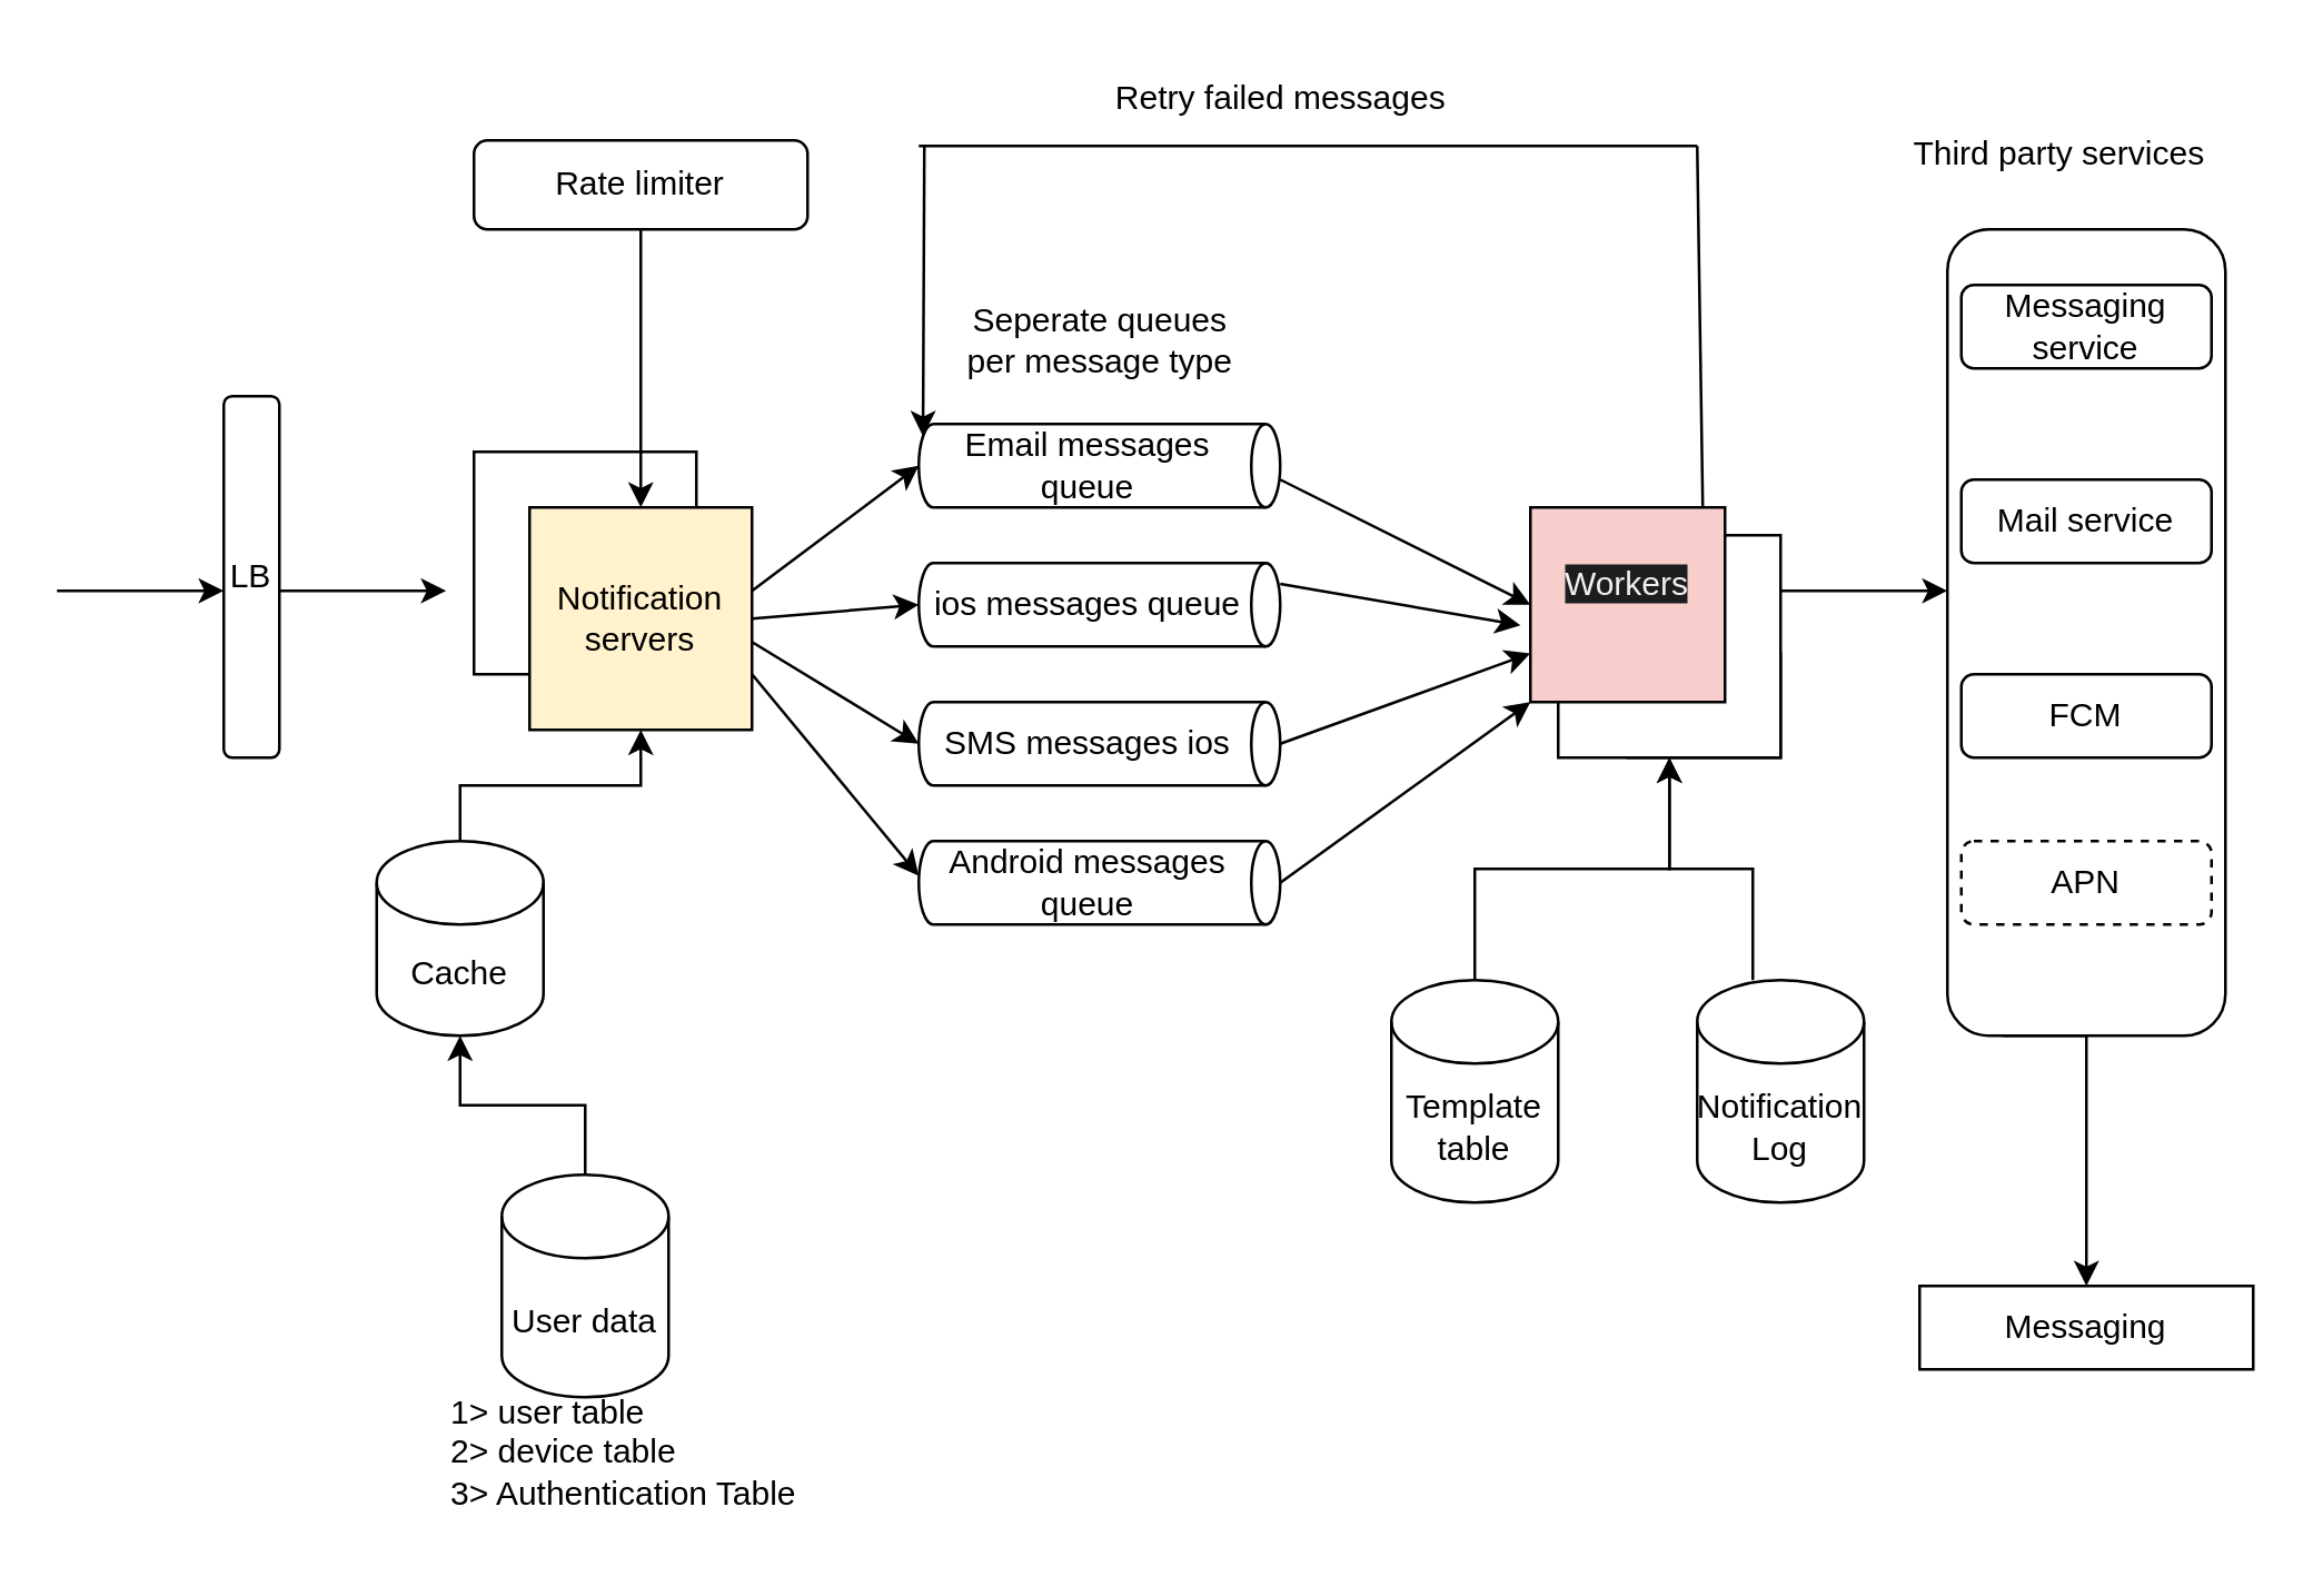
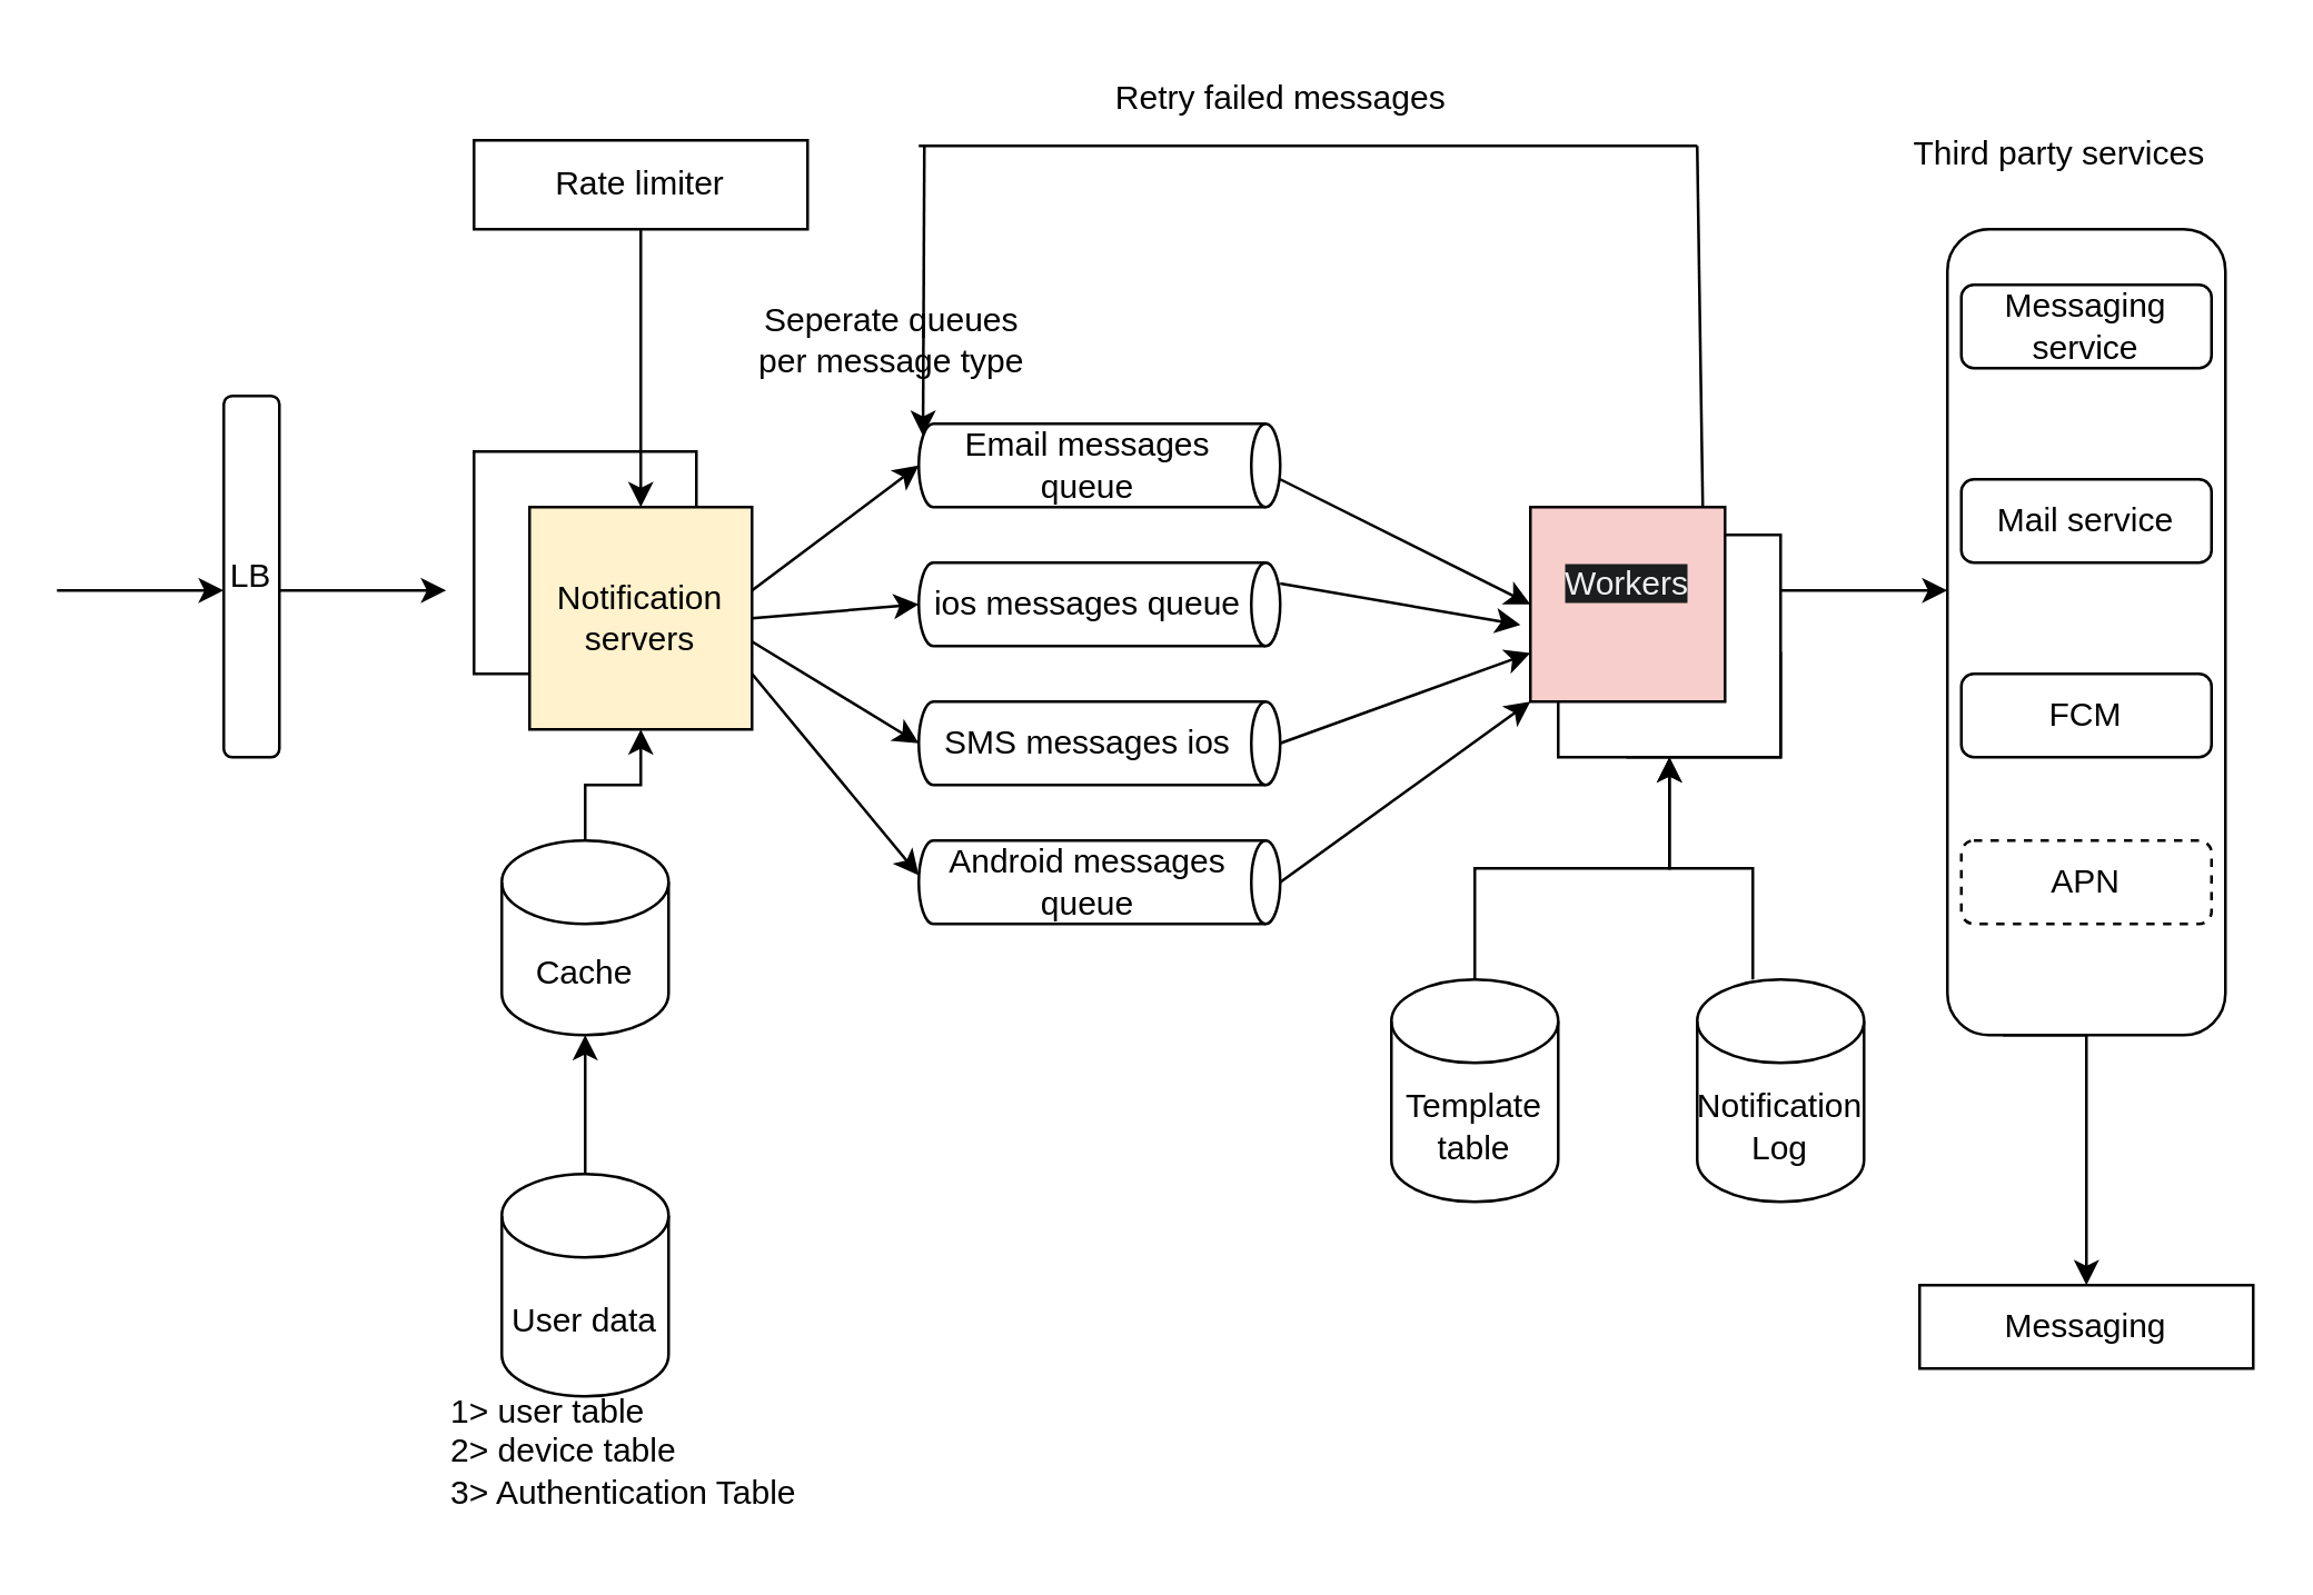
  <mxCell id="0" />
  <mxCell id="1" parent="0" />
  <mxCell id="2" value="LB" style="rounded=1;whiteSpace=wrap;html=1;direction=south;" parent="1" vertex="1"><mxGeometry x="80" y="142" width="20" height="130" as="geometry" /></mxCell>
  <mxCell id="3" value="" style="endArrow=classic;html=1;rounded=0;" parent="1" edge="1"><mxGeometry width="50" height="50" relative="1" as="geometry"><mxPoint x="20" y="212" as="sourcePoint" /><mxPoint x="80" y="212" as="targetPoint" /></mxGeometry></mxCell>
  <mxCell id="4" value="" style="endArrow=classic;html=1;rounded=0;" parent="1" edge="1"><mxGeometry width="50" height="50" relative="1" as="geometry"><mxPoint x="100" y="212" as="sourcePoint" /><mxPoint x="160" y="212" as="targetPoint" /></mxGeometry></mxCell>
  <mxCell id="5" value="" style="whiteSpace=wrap;html=1;aspect=fixed;" parent="1" vertex="1"><mxGeometry x="170" y="162" width="80" height="80" as="geometry" /></mxCell>
  <mxCell id="6" value="&lt;div&gt;Notification&lt;/div&gt;&lt;div&gt;servers&lt;/div&gt;" style="whiteSpace=wrap;html=1;aspect=fixed;fillColor=#fff2cc;" parent="1" vertex="1"><mxGeometry x="190" y="182" width="80" height="80" as="geometry" /></mxCell>
  <mxCell id="7" value="" style="endArrow=classic;html=1;rounded=0;entryX=0.5;entryY=1;entryDx=0;entryDy=0;entryPerimeter=0;" parent="1" target="11" edge="1"><mxGeometry width="50" height="50" relative="1" as="geometry"><mxPoint x="270" y="212" as="sourcePoint" /><mxPoint x="330" y="212" as="targetPoint" /></mxGeometry></mxCell>
  <mxCell id="8" value="" style="edgeStyle=orthogonalEdgeStyle;rounded=0;orthogonalLoop=1;jettySize=auto;html=1;" parent="1" source="9" target="31" edge="1"><mxGeometry relative="1" as="geometry" /></mxCell>
  <mxCell id="9" value="User data" style="shape=cylinder3;whiteSpace=wrap;html=1;boundedLbl=1;backgroundOutline=1;size=15;" parent="1" vertex="1"><mxGeometry x="180" y="422" width="60" height="80" as="geometry" /></mxCell>
  <mxCell id="10" value="1&amp;gt; user table&lt;div&gt;2&amp;gt; device table&lt;/div&gt;&lt;div&gt;3&amp;gt; Authentication Table&lt;/div&gt;" style="text;html=1;align=left;verticalAlign=middle;resizable=0;points=[];autosize=1;strokeColor=none;fillColor=none;" parent="1" vertex="1"><mxGeometry x="160" y="492" width="150" height="60" as="geometry" /></mxCell>
  <mxCell id="11" value="Email messages queue" style="shape=cylinder3;whiteSpace=wrap;html=1;boundedLbl=1;backgroundOutline=1;size=5.2;direction=south;" parent="1" vertex="1"><mxGeometry x="330" y="152" width="130" height="30" as="geometry" /></mxCell>
  <mxCell id="12" style="edgeStyle=orthogonalEdgeStyle;rounded=0;orthogonalLoop=1;jettySize=auto;html=1;exitX=1;exitY=0.75;exitDx=0;exitDy=0;" parent="1" source="44" target="44" edge="1"><mxGeometry relative="1" as="geometry" /></mxCell>
  <mxCell id="13" value="" style="edgeStyle=orthogonalEdgeStyle;rounded=0;orthogonalLoop=1;jettySize=auto;html=1;" parent="1" source="15" target="14" edge="1"><mxGeometry relative="1" as="geometry"><Array as="points"><mxPoint x="630" y="312" /><mxPoint x="600" y="312" /></Array></mxGeometry></mxCell>
  <mxCell id="14" value="" style="whiteSpace=wrap;html=1;aspect=fixed;" parent="1" vertex="1"><mxGeometry x="560" y="192" width="80" height="80" as="geometry" /></mxCell>
  <mxCell id="15" value="Notification Log" style="shape=cylinder3;whiteSpace=wrap;html=1;boundedLbl=1;backgroundOutline=1;size=15;" parent="1" vertex="1"><mxGeometry x="610" y="352" width="60" height="80" as="geometry" /></mxCell>
  <mxCell id="16" value="" style="edgeStyle=orthogonalEdgeStyle;rounded=0;orthogonalLoop=1;jettySize=auto;html=1;" parent="1" source="17" target="14" edge="1"><mxGeometry relative="1" as="geometry" /></mxCell>
  <mxCell id="17" value="Template&lt;div&gt;table&lt;/div&gt;" style="shape=cylinder3;whiteSpace=wrap;html=1;boundedLbl=1;backgroundOutline=1;size=15;" parent="1" vertex="1"><mxGeometry x="500" y="352" width="60" height="80" as="geometry" /></mxCell>
  <mxCell id="18" value="" style="endArrow=classic;html=1;rounded=0;" parent="1" edge="1"><mxGeometry width="50" height="50" relative="1" as="geometry"><mxPoint x="640" y="212" as="sourcePoint" /><mxPoint x="700" y="212" as="targetPoint" /><Array as="points"><mxPoint x="670" y="212" /></Array></mxGeometry></mxCell>
  <mxCell id="19" value="" style="rounded=1;whiteSpace=wrap;html=1;direction=south;" parent="1" vertex="1"><mxGeometry x="700" y="82" width="100" height="290" as="geometry" /></mxCell>
  <mxCell id="20" value="Messaging service" style="rounded=1;whiteSpace=wrap;html=1;" parent="1" vertex="1"><mxGeometry x="705" y="102" width="90" height="30" as="geometry" /></mxCell>
  <mxCell id="21" value="Mail service" style="rounded=1;whiteSpace=wrap;html=1;" parent="1" vertex="1"><mxGeometry x="705" y="172" width="90" height="30" as="geometry" /></mxCell>
  <mxCell id="22" value="" style="endArrow=classic;html=1;rounded=0;" parent="1" edge="1"><mxGeometry width="50" height="50" relative="1" as="geometry"><mxPoint x="720" y="372" as="sourcePoint" /><mxPoint x="750" y="462" as="targetPoint" /><Array as="points"><mxPoint x="750" y="372" /></Array></mxGeometry></mxCell>
  <mxCell id="23" value="Third party services" style="text;html=1;align=center;verticalAlign=middle;resizable=0;points=[];autosize=1;strokeColor=none;fillColor=none;" parent="1" vertex="1"><mxGeometry x="675" y="40" width="130" height="30" as="geometry" /></mxCell>
  <mxCell id="24" value="FCM" style="rounded=1;whiteSpace=wrap;html=1;" parent="1" vertex="1"><mxGeometry x="705" y="242" width="90" height="30" as="geometry" /></mxCell>
  <mxCell id="25" value="APN" style="rounded=1;whiteSpace=wrap;html=1;dashed=1;" parent="1" vertex="1"><mxGeometry x="705" y="302" width="90" height="30" as="geometry" /></mxCell>
  <mxCell id="26" value="ios messages queue" style="shape=cylinder3;whiteSpace=wrap;html=1;boundedLbl=1;backgroundOutline=1;size=5.2;direction=south;" parent="1" vertex="1"><mxGeometry x="330" y="202" width="130" height="30" as="geometry" /></mxCell>
  <mxCell id="27" value="SMS messages ios" style="shape=cylinder3;whiteSpace=wrap;html=1;boundedLbl=1;backgroundOutline=1;size=5.2;direction=south;" parent="1" vertex="1"><mxGeometry x="330" y="252" width="130" height="30" as="geometry" /></mxCell>
- <mxCell id="28" value="Seperate queues&lt;div&gt;per message type&lt;/div&gt;" style="text;html=1;align=center;verticalAlign=middle;resizable=0;points=[];autosize=1;strokeColor=none;fillColor=none;" parent="1" vertex="1"><mxGeometry x="335" y="102" width="120" height="40" as="geometry" /></mxCell>
+ <mxCell id="28" value="Seperate queues&lt;div&gt;per message type&lt;/div&gt;" style="text;html=1;align=center;verticalAlign=middle;resizable=0;points=[];autosize=1;strokeColor=none;fillColor=none;" parent="1" vertex="1"><mxGeometry x="260" y="102" width="120" height="40" as="geometry" /></mxCell>
  <mxCell id="29" value="Android messages queue" style="shape=cylinder3;whiteSpace=wrap;html=1;boundedLbl=1;backgroundOutline=1;size=5.2;direction=south;" parent="1" vertex="1"><mxGeometry x="330" y="302" width="130" height="30" as="geometry" /></mxCell>
  <mxCell id="30" value="" style="edgeStyle=orthogonalEdgeStyle;rounded=0;orthogonalLoop=1;jettySize=auto;html=1;" parent="1" source="31" target="6" edge="1"><mxGeometry relative="1" as="geometry" /></mxCell>
- <mxCell id="31" value="Cache" style="shape=cylinder3;whiteSpace=wrap;html=1;boundedLbl=1;backgroundOutline=1;size=15;" parent="1" vertex="1"><mxGeometry x="135" y="302" width="60" height="70" as="geometry" /></mxCell>
+ <mxCell id="31" value="Cache" style="shape=cylinder3;whiteSpace=wrap;html=1;boundedLbl=1;backgroundOutline=1;size=15;" parent="1" vertex="1"><mxGeometry x="180" y="302" width="60" height="70" as="geometry" /></mxCell>
  <mxCell id="32" value="Messaging" style="rounded=0;whiteSpace=wrap;html=1;" parent="1" vertex="1"><mxGeometry x="690" y="462" width="120" height="30" as="geometry" /></mxCell>
  <mxCell id="33" value="" style="endArrow=classic;html=1;rounded=0;entryX=0.145;entryY=1;entryDx=0;entryDy=-1.508;entryPerimeter=0;" parent="1" target="11" edge="1"><mxGeometry width="50" height="50" relative="1" as="geometry"><mxPoint x="332" y="52" as="sourcePoint" /><mxPoint x="330" y="92" as="targetPoint" /></mxGeometry></mxCell>
  <mxCell id="34" value="" style="endArrow=none;html=1;rounded=0;exitX=0.886;exitY=0.011;exitDx=0;exitDy=0;exitPerimeter=0;" parent="1" source="44" edge="1"><mxGeometry width="50" height="50" relative="1" as="geometry"><mxPoint x="590" y="162" as="sourcePoint" /><mxPoint x="610" y="52" as="targetPoint" /></mxGeometry></mxCell>
  <mxCell id="35" value="" style="endArrow=none;html=1;rounded=0;" parent="1" edge="1"><mxGeometry width="50" height="50" relative="1" as="geometry"><mxPoint x="610" y="52" as="sourcePoint" /><mxPoint x="330" y="52" as="targetPoint" /></mxGeometry></mxCell>
  <mxCell id="36" value="Retry failed messages" style="text;html=1;align=center;verticalAlign=middle;resizable=0;points=[];autosize=1;strokeColor=none;fillColor=none;" parent="1" vertex="1"><mxGeometry x="390" y="20" width="140" height="30" as="geometry" /></mxCell>
  <mxCell id="37" value="" style="endArrow=classic;html=1;rounded=0;entryX=0.5;entryY=1;entryDx=0;entryDy=0;entryPerimeter=0;exitX=1;exitY=0.5;exitDx=0;exitDy=0;" parent="1" source="6" target="26" edge="1"><mxGeometry width="50" height="50" relative="1" as="geometry"><mxPoint x="280" y="222" as="sourcePoint" /><mxPoint x="340" y="177" as="targetPoint" /></mxGeometry></mxCell>
  <mxCell id="38" value="" style="endArrow=classic;html=1;rounded=0;entryX=0.5;entryY=1;entryDx=0;entryDy=0;entryPerimeter=0;exitX=1;exitY=0.605;exitDx=0;exitDy=0;exitPerimeter=0;" parent="1" source="6" target="27" edge="1"><mxGeometry width="50" height="50" relative="1" as="geometry"><mxPoint x="290" y="232" as="sourcePoint" /><mxPoint x="350" y="187" as="targetPoint" /></mxGeometry></mxCell>
  <mxCell id="39" value="" style="endArrow=classic;html=1;rounded=0;entryX=0.5;entryY=1;entryDx=0;entryDy=0;entryPerimeter=0;exitX=1;exitY=0.75;exitDx=0;exitDy=0;" parent="1" source="6" edge="1"><mxGeometry width="50" height="50" relative="1" as="geometry"><mxPoint x="270" y="359.5" as="sourcePoint" /><mxPoint x="330" y="314.5" as="targetPoint" /></mxGeometry></mxCell>
  <mxCell id="40" value="" style="endArrow=classic;html=1;rounded=0;entryX=0;entryY=0.5;entryDx=0;entryDy=0;" parent="1" target="44" edge="1"><mxGeometry width="50" height="50" relative="1" as="geometry"><mxPoint x="460" y="172" as="sourcePoint" /><mxPoint x="520" y="127" as="targetPoint" /></mxGeometry></mxCell>
  <mxCell id="41" value="" style="endArrow=classic;html=1;rounded=0;entryX=-0.051;entryY=0.606;entryDx=0;entryDy=0;entryPerimeter=0;" parent="1" target="44" edge="1"><mxGeometry width="50" height="50" relative="1" as="geometry"><mxPoint x="460" y="209.5" as="sourcePoint" /><mxPoint x="540" y="244.5" as="targetPoint" /></mxGeometry></mxCell>
  <mxCell id="42" value="" style="endArrow=classic;html=1;rounded=0;entryX=0;entryY=0.5;entryDx=0;entryDy=0;exitX=0.5;exitY=0;exitDx=0;exitDy=0;exitPerimeter=0;" parent="1" source="44" edge="1"><mxGeometry width="50" height="50" relative="1" as="geometry"><mxPoint x="480" y="192" as="sourcePoint" /><mxPoint x="560" y="227" as="targetPoint" /></mxGeometry></mxCell>
  <mxCell id="43" value="" style="endArrow=classic;html=1;rounded=0;entryX=0;entryY=0.75;entryDx=0;entryDy=0;exitX=0.5;exitY=0;exitDx=0;exitDy=0;exitPerimeter=0;" parent="1" source="27" target="44" edge="1"><mxGeometry width="50" height="50" relative="1" as="geometry"><mxPoint x="460" y="267" as="sourcePoint" /><mxPoint x="560" y="227" as="targetPoint" /></mxGeometry></mxCell>
  <mxCell id="44" value="&#10;&lt;span style=&quot;color: rgb(240, 240, 240); font-family: Helvetica; font-size: 12px; font-style: normal; font-variant-ligatures: normal; font-variant-caps: normal; font-weight: 400; letter-spacing: normal; orphans: 2; text-align: center; text-indent: 0px; text-transform: none; widows: 2; word-spacing: 0px; -webkit-text-stroke-width: 0px; white-space: normal; background-color: rgb(27, 29, 30); text-decoration-thickness: initial; text-decoration-style: initial; text-decoration-color: initial; display: inline !important; float: none;&quot;&gt;Workers&lt;/span&gt;&#10;&#10;" style="whiteSpace=wrap;html=1;aspect=fixed;fillColor=#f8cecc;" parent="1" vertex="1"><mxGeometry x="550" y="182" width="70" height="70" as="geometry" /></mxCell>
  <mxCell id="45" value="" style="endArrow=classic;html=1;rounded=0;entryX=0;entryY=1;entryDx=0;entryDy=0;exitX=0.5;exitY=0;exitDx=0;exitDy=0;exitPerimeter=0;" parent="1" source="29" target="44" edge="1"><mxGeometry width="50" height="50" relative="1" as="geometry"><mxPoint x="490" y="202" as="sourcePoint" /><mxPoint x="570" y="237" as="targetPoint" /></mxGeometry></mxCell>
  <mxCell id="46" value="" style="edgeStyle=orthogonalEdgeStyle;rounded=0;orthogonalLoop=1;jettySize=auto;html=1;" edge="1" parent="1" source="47" target="6"><mxGeometry relative="1" as="geometry" /></mxCell>
- <mxCell id="47" value="Rate limiter" style="whiteSpace=wrap;html=1;rounded=1;" vertex="1" parent="1"><mxGeometry x="170" y="50" width="120" height="32" as="geometry" /></mxCell>
+ <mxCell id="47" value="Rate limiter" style="rounded=0;whiteSpace=wrap;html=1;" vertex="1" parent="1"><mxGeometry x="170" y="50" width="120" height="32" as="geometry" /></mxCell>
